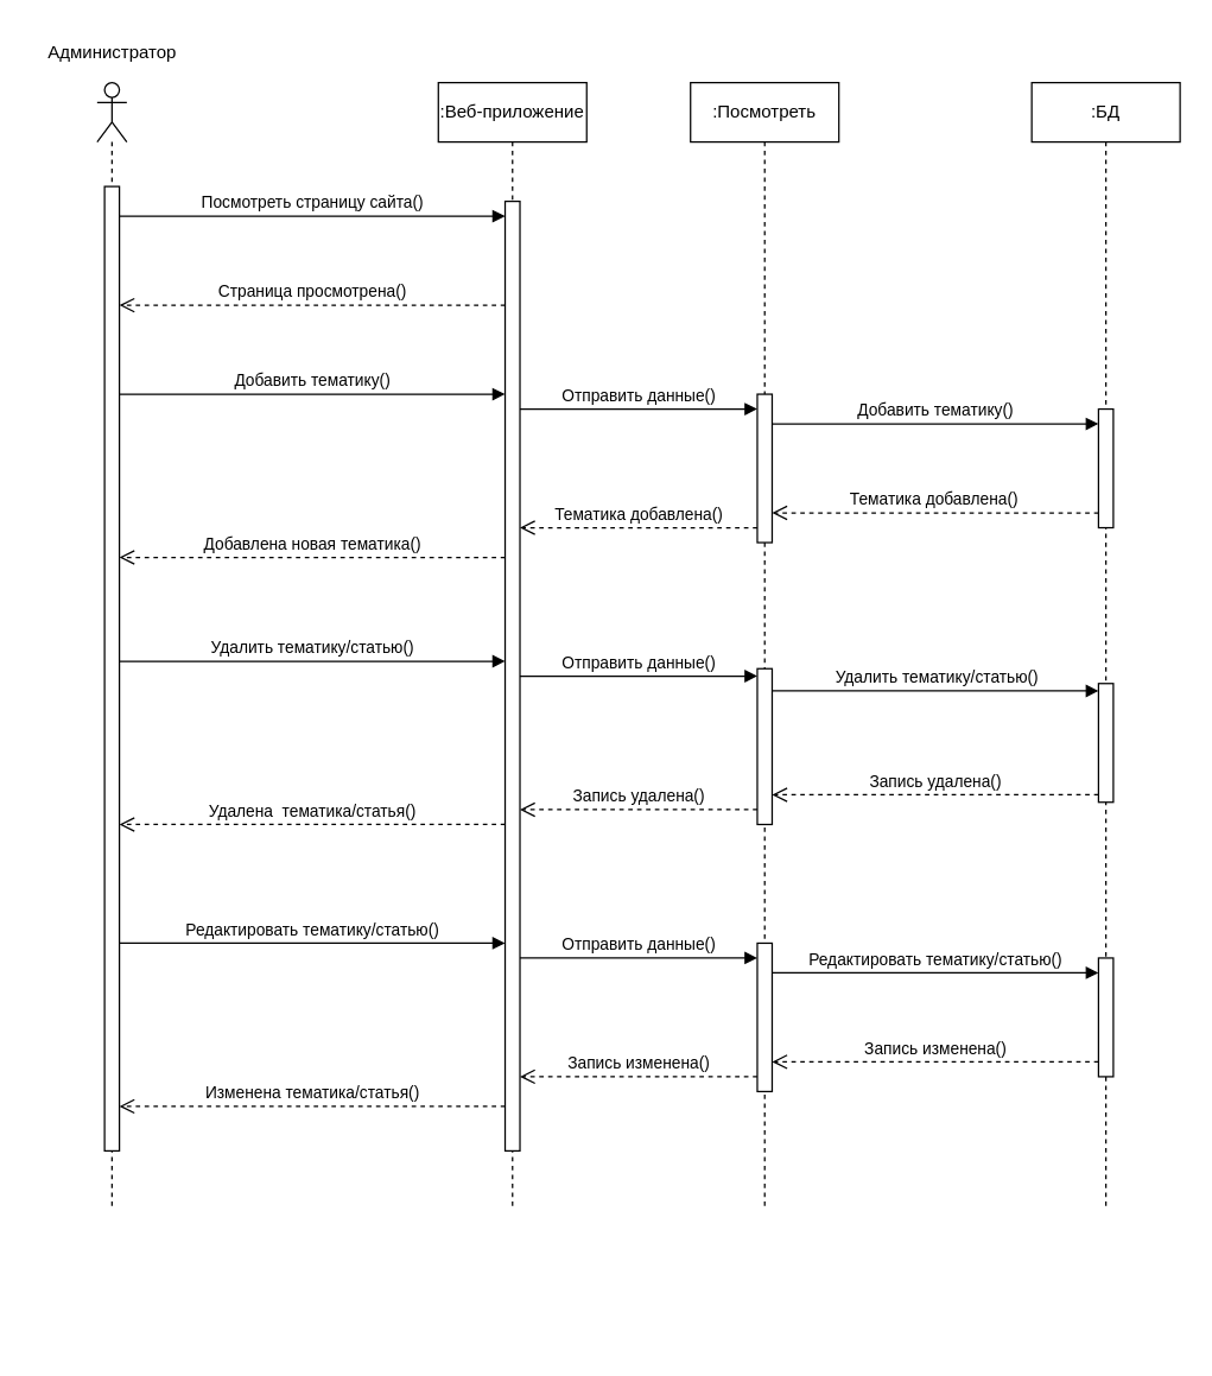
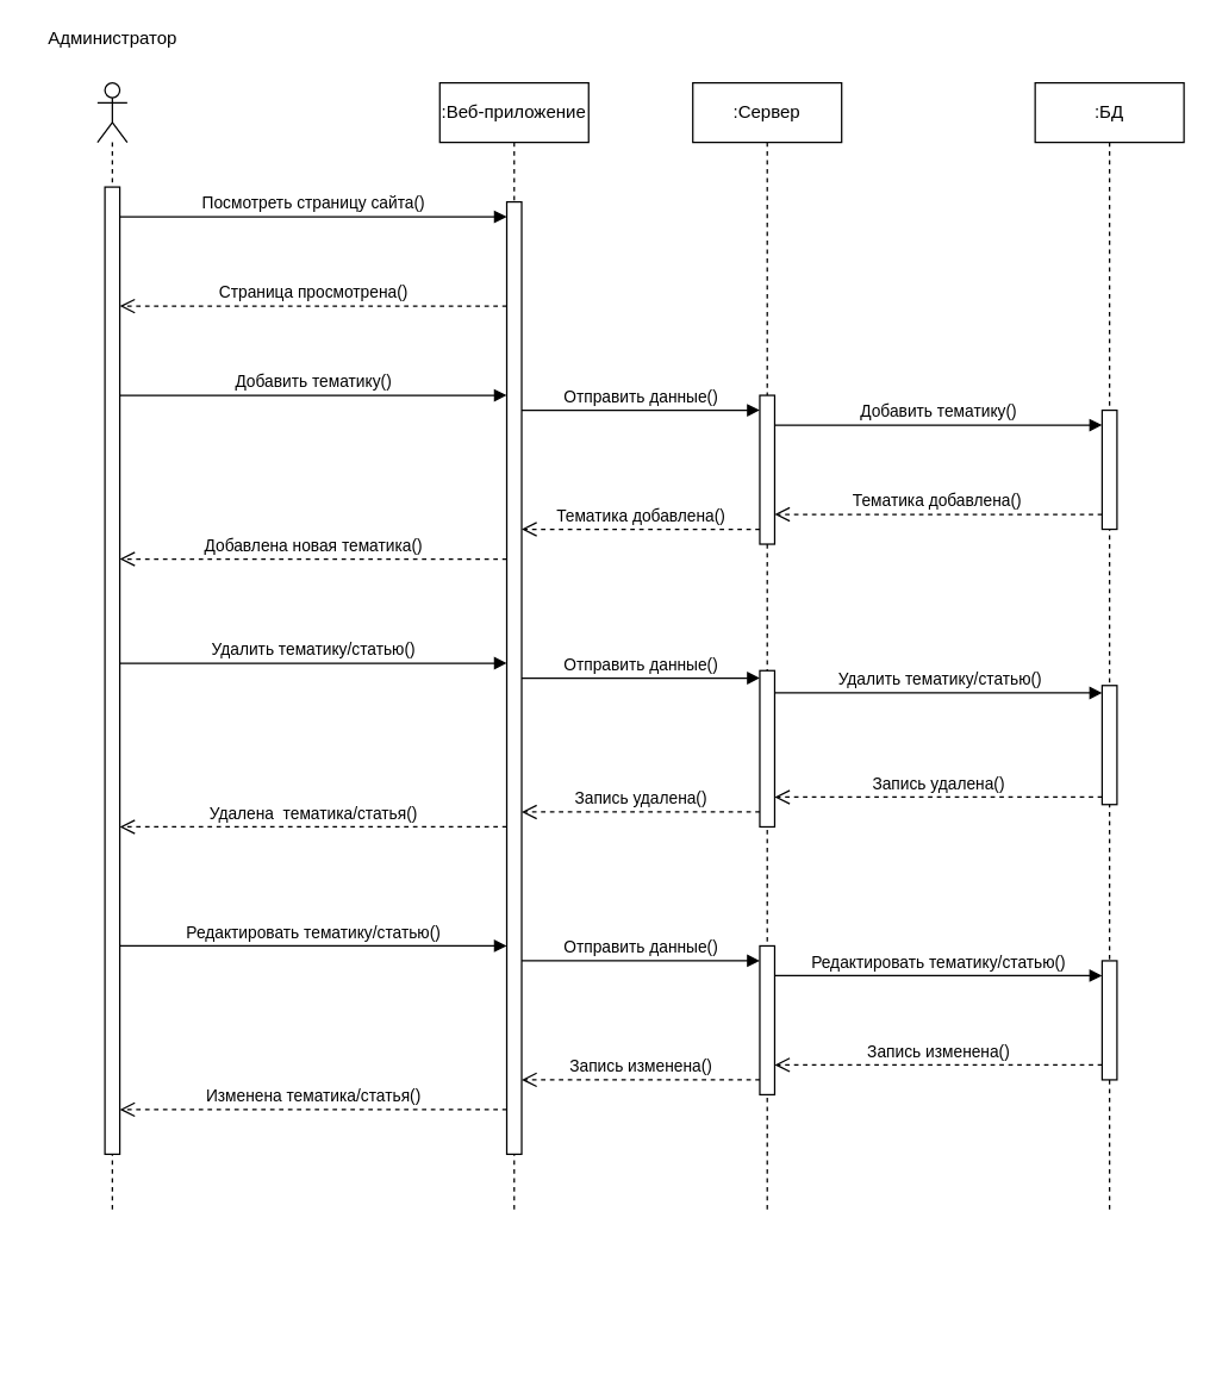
  <mxCell id="0" />
  <mxCell id="1" parent="0" />
  <mxCell id="2" value="" style="shape=umlLifeline;perimeter=lifelinePerimeter;whiteSpace=wrap;html=1;container=1;dropTarget=0;collapsible=0;recursiveResize=0;outlineConnect=0;portConstraint=eastwest;newEdgeStyle={&quot;edgeStyle&quot;:&quot;elbowEdgeStyle&quot;,&quot;elbow&quot;:&quot;vertical&quot;,&quot;curved&quot;:0,&quot;rounded&quot;:0};participant=umlActor;size=40;" parent="1" vertex="1"><mxGeometry x="65" y="55" width="20" height="760" as="geometry" /></mxCell>
  <mxCell id="3" value="" style="html=1;points=[];perimeter=orthogonalPerimeter;outlineConnect=0;targetShapes=umlLifeline;portConstraint=eastwest;newEdgeStyle={&quot;edgeStyle&quot;:&quot;elbowEdgeStyle&quot;,&quot;elbow&quot;:&quot;vertical&quot;,&quot;curved&quot;:0,&quot;rounded&quot;:0};" parent="2" vertex="1"><mxGeometry x="5" y="70" width="10" height="650" as="geometry" /></mxCell>
- <mxCell id="4" value="Администратор" style="text;html=1;align=center;verticalAlign=middle;resizable=0;points=[];autosize=1;strokeColor=none;fillColor=none;" parent="1" vertex="1"><mxGeometry x="20" y="20" width="110" height="30" as="geometry" /></mxCell>
+ <mxCell id="4" value="Администратор" style="text;html=1;align=center;verticalAlign=middle;resizable=0;points=[];autosize=1;strokeColor=none;fillColor=none;" parent="1" vertex="1"><mxGeometry x="20" y="10" width="110" height="30" as="geometry" /></mxCell>
  <mxCell id="5" value=":Веб-приложение" style="shape=umlLifeline;perimeter=lifelinePerimeter;whiteSpace=wrap;html=1;container=1;dropTarget=0;collapsible=0;recursiveResize=0;outlineConnect=0;portConstraint=eastwest;newEdgeStyle={&quot;edgeStyle&quot;:&quot;elbowEdgeStyle&quot;,&quot;elbow&quot;:&quot;vertical&quot;,&quot;curved&quot;:0,&quot;rounded&quot;:0};" parent="1" vertex="1"><mxGeometry x="295" y="55" width="100" height="760" as="geometry" /></mxCell>
  <mxCell id="6" value="" style="html=1;points=[];perimeter=orthogonalPerimeter;outlineConnect=0;targetShapes=umlLifeline;portConstraint=eastwest;newEdgeStyle={&quot;edgeStyle&quot;:&quot;elbowEdgeStyle&quot;,&quot;elbow&quot;:&quot;vertical&quot;,&quot;curved&quot;:0,&quot;rounded&quot;:0};" parent="5" vertex="1"><mxGeometry x="45" y="80" width="10" height="640" as="geometry" /></mxCell>
- <mxCell id="7" value=":Посмотреть" style="shape=umlLifeline;perimeter=lifelinePerimeter;whiteSpace=wrap;html=1;container=1;dropTarget=0;collapsible=0;recursiveResize=0;outlineConnect=0;portConstraint=eastwest;newEdgeStyle={&quot;edgeStyle&quot;:&quot;elbowEdgeStyle&quot;,&quot;elbow&quot;:&quot;vertical&quot;,&quot;curved&quot;:0,&quot;rounded&quot;:0};" parent="1" vertex="1"><mxGeometry x="465" y="55" width="100" height="760" as="geometry" /></mxCell>
+ <mxCell id="7" value=":Сервер" style="shape=umlLifeline;perimeter=lifelinePerimeter;whiteSpace=wrap;html=1;container=1;dropTarget=0;collapsible=0;recursiveResize=0;outlineConnect=0;portConstraint=eastwest;newEdgeStyle={&quot;edgeStyle&quot;:&quot;elbowEdgeStyle&quot;,&quot;elbow&quot;:&quot;vertical&quot;,&quot;curved&quot;:0,&quot;rounded&quot;:0};" parent="1" vertex="1"><mxGeometry x="465" y="55" width="100" height="760" as="geometry" /></mxCell>
  <mxCell id="8" value="" style="html=1;points=[];perimeter=orthogonalPerimeter;outlineConnect=0;targetShapes=umlLifeline;portConstraint=eastwest;newEdgeStyle={&quot;edgeStyle&quot;:&quot;elbowEdgeStyle&quot;,&quot;elbow&quot;:&quot;vertical&quot;,&quot;curved&quot;:0,&quot;rounded&quot;:0};" parent="7" vertex="1"><mxGeometry x="45" y="210" width="10" height="100" as="geometry" /></mxCell>
  <mxCell id="9" value="" style="html=1;points=[];perimeter=orthogonalPerimeter;outlineConnect=0;targetShapes=umlLifeline;portConstraint=eastwest;newEdgeStyle={&quot;edgeStyle&quot;:&quot;elbowEdgeStyle&quot;,&quot;elbow&quot;:&quot;vertical&quot;,&quot;curved&quot;:0,&quot;rounded&quot;:0};" parent="7" vertex="1"><mxGeometry x="45" y="395" width="10" height="105" as="geometry" /></mxCell>
  <mxCell id="10" value="" style="html=1;points=[];perimeter=orthogonalPerimeter;outlineConnect=0;targetShapes=umlLifeline;portConstraint=eastwest;newEdgeStyle={&quot;edgeStyle&quot;:&quot;elbowEdgeStyle&quot;,&quot;elbow&quot;:&quot;vertical&quot;,&quot;curved&quot;:0,&quot;rounded&quot;:0};" parent="7" vertex="1"><mxGeometry x="45" y="580" width="10" height="100" as="geometry" /></mxCell>
  <mxCell id="11" value=":БД" style="shape=umlLifeline;perimeter=lifelinePerimeter;whiteSpace=wrap;html=1;container=1;dropTarget=0;collapsible=0;recursiveResize=0;outlineConnect=0;portConstraint=eastwest;newEdgeStyle={&quot;edgeStyle&quot;:&quot;elbowEdgeStyle&quot;,&quot;elbow&quot;:&quot;vertical&quot;,&quot;curved&quot;:0,&quot;rounded&quot;:0};" parent="1" vertex="1"><mxGeometry x="695" y="55" width="100" height="760" as="geometry" /></mxCell>
  <mxCell id="12" value="" style="html=1;points=[];perimeter=orthogonalPerimeter;outlineConnect=0;targetShapes=umlLifeline;portConstraint=eastwest;newEdgeStyle={&quot;edgeStyle&quot;:&quot;elbowEdgeStyle&quot;,&quot;elbow&quot;:&quot;vertical&quot;,&quot;curved&quot;:0,&quot;rounded&quot;:0};" parent="11" vertex="1"><mxGeometry x="45" y="220" width="10" height="80" as="geometry" /></mxCell>
  <mxCell id="13" value="" style="html=1;points=[];perimeter=orthogonalPerimeter;outlineConnect=0;targetShapes=umlLifeline;portConstraint=eastwest;newEdgeStyle={&quot;edgeStyle&quot;:&quot;elbowEdgeStyle&quot;,&quot;elbow&quot;:&quot;vertical&quot;,&quot;curved&quot;:0,&quot;rounded&quot;:0};" parent="11" vertex="1"><mxGeometry x="45" y="405" width="10" height="80" as="geometry" /></mxCell>
  <mxCell id="14" value="" style="html=1;points=[];perimeter=orthogonalPerimeter;outlineConnect=0;targetShapes=umlLifeline;portConstraint=eastwest;newEdgeStyle={&quot;edgeStyle&quot;:&quot;elbowEdgeStyle&quot;,&quot;elbow&quot;:&quot;vertical&quot;,&quot;curved&quot;:0,&quot;rounded&quot;:0};" parent="11" vertex="1"><mxGeometry x="45" y="590" width="10" height="80" as="geometry" /></mxCell>
  <mxCell id="15" value="Посмотреть страницу сайта()" style="html=1;verticalAlign=bottom;endArrow=block;edgeStyle=elbowEdgeStyle;elbow=vertical;curved=0;rounded=0;" parent="1" source="3" target="6" edge="1"><mxGeometry relative="1" as="geometry"><mxPoint x="174" y="135" as="sourcePoint" /><Array as="points"><mxPoint x="115" y="145" /></Array></mxGeometry></mxCell>
  <mxCell id="16" value="Страница просмотрена()" style="html=1;verticalAlign=bottom;endArrow=open;dashed=1;endSize=8;edgeStyle=elbowEdgeStyle;elbow=vertical;curved=0;rounded=0;" parent="1" source="6" target="3" edge="1"><mxGeometry relative="1" as="geometry"><mxPoint x="174" y="210" as="targetPoint" /><Array as="points"><mxPoint x="115" y="205" /></Array></mxGeometry></mxCell>
  <mxCell id="17" value="Добавить тематику()" style="html=1;verticalAlign=bottom;endArrow=block;edgeStyle=elbowEdgeStyle;elbow=vertical;curved=0;rounded=0;" parent="1" source="3" edge="1"><mxGeometry relative="1" as="geometry"><mxPoint x="174" y="255" as="sourcePoint" /><mxPoint x="340" y="265" as="targetPoint" /><Array as="points"><mxPoint x="115" y="265" /></Array><mxPoint as="offset" /></mxGeometry></mxCell>
  <mxCell id="18" value="Добавлена новая тематика()" style="html=1;verticalAlign=bottom;endArrow=open;dashed=1;endSize=8;edgeStyle=elbowEdgeStyle;elbow=vertical;curved=0;rounded=0;" parent="1" target="3" edge="1"><mxGeometry relative="1" as="geometry"><mxPoint x="174" y="330" as="targetPoint" /><mxPoint x="340" y="375" as="sourcePoint" /><Array as="points"><mxPoint x="165" y="375" /><mxPoint x="255" y="345" /><mxPoint x="115" y="325" /></Array></mxGeometry></mxCell>
  <mxCell id="19" value="Отправить данные()" style="html=1;verticalAlign=bottom;endArrow=block;edgeStyle=elbowEdgeStyle;elbow=vertical;curved=0;rounded=0;" parent="1" target="8" edge="1"><mxGeometry relative="1" as="geometry"><mxPoint x="350" y="275" as="sourcePoint" /><Array as="points"><mxPoint x="355" y="275" /></Array></mxGeometry></mxCell>
  <mxCell id="20" value="Тематика добавлена()" style="html=1;verticalAlign=bottom;endArrow=open;dashed=1;endSize=8;edgeStyle=elbowEdgeStyle;elbow=vertical;curved=0;rounded=0;" parent="1" source="8" edge="1"><mxGeometry relative="1" as="geometry"><mxPoint x="350" y="355" as="targetPoint" /><Array as="points"><mxPoint x="445" y="355" /><mxPoint x="345" y="335" /></Array></mxGeometry></mxCell>
  <mxCell id="21" value="Добавить тематику()" style="html=1;verticalAlign=bottom;endArrow=block;edgeStyle=elbowEdgeStyle;elbow=vertical;curved=0;rounded=0;" parent="1" source="8" target="12" edge="1"><mxGeometry relative="1" as="geometry"><mxPoint x="580" y="275" as="sourcePoint" /><Array as="points"><mxPoint x="555" y="285" /><mxPoint x="525" y="275" /></Array></mxGeometry></mxCell>
  <mxCell id="22" value="Тематика добавлена()" style="html=1;verticalAlign=bottom;endArrow=open;dashed=1;endSize=8;edgeStyle=elbowEdgeStyle;elbow=vertical;curved=0;rounded=0;" parent="1" source="12" target="8" edge="1"><mxGeometry x="0.005" relative="1" as="geometry"><mxPoint x="660" y="350" as="targetPoint" /><Array as="points"><mxPoint x="575" y="345" /></Array><mxPoint as="offset" /></mxGeometry></mxCell>
  <mxCell id="23" value="Удалить тематику/статью()" style="html=1;verticalAlign=bottom;endArrow=block;edgeStyle=elbowEdgeStyle;elbow=vertical;curved=0;rounded=0;" parent="1" source="3" edge="1"><mxGeometry relative="1" as="geometry"><mxPoint x="270" y="435" as="sourcePoint" /><mxPoint x="340" y="445" as="targetPoint" /><Array as="points"><mxPoint x="135" y="445" /></Array></mxGeometry></mxCell>
  <mxCell id="24" value="Удалена&amp;nbsp; тематика/статья()" style="html=1;verticalAlign=bottom;endArrow=open;dashed=1;endSize=8;edgeStyle=elbowEdgeStyle;elbow=vertical;curved=0;rounded=0;" parent="1" target="3" edge="1"><mxGeometry relative="1" as="geometry"><mxPoint x="270" y="510" as="targetPoint" /><mxPoint x="340" y="555" as="sourcePoint" /><Array as="points"><mxPoint x="265" y="555" /><mxPoint x="295" y="525" /><mxPoint x="155" y="505" /></Array></mxGeometry></mxCell>
  <mxCell id="25" value="Отправить данные()" style="html=1;verticalAlign=bottom;endArrow=block;edgeStyle=elbowEdgeStyle;elbow=vertical;curved=0;rounded=0;" parent="1" target="9" edge="1"><mxGeometry relative="1" as="geometry"><mxPoint x="350" y="455" as="sourcePoint" /><Array as="points"><mxPoint x="385" y="455" /></Array></mxGeometry></mxCell>
  <mxCell id="26" value="Запись удалена()" style="html=1;verticalAlign=bottom;endArrow=open;dashed=1;endSize=8;edgeStyle=elbowEdgeStyle;elbow=vertical;curved=0;rounded=0;" parent="1" source="9" edge="1"><mxGeometry relative="1" as="geometry"><mxPoint x="350" y="545" as="targetPoint" /><Array as="points"><mxPoint x="405" y="545" /><mxPoint x="385" y="525" /></Array></mxGeometry></mxCell>
  <mxCell id="27" value="Удалить&amp;nbsp;тематику/статью()" style="html=1;verticalAlign=bottom;endArrow=block;edgeStyle=elbowEdgeStyle;elbow=vertical;curved=0;rounded=0;" parent="1" source="9" target="13" edge="1"><mxGeometry x="0.005" relative="1" as="geometry"><mxPoint x="670" y="460" as="sourcePoint" /><Array as="points"><mxPoint x="565" y="465" /></Array><mxPoint as="offset" /></mxGeometry></mxCell>
  <mxCell id="28" value="Запись удалена()" style="html=1;verticalAlign=bottom;endArrow=open;dashed=1;endSize=8;edgeStyle=elbowEdgeStyle;elbow=vertical;curved=0;rounded=0;" parent="1" source="13" target="9" edge="1"><mxGeometry relative="1" as="geometry"><mxPoint x="670" y="535" as="targetPoint" /><Array as="points"><mxPoint x="585" y="535" /></Array></mxGeometry></mxCell>
  <mxCell id="29" value="Редактировать тематику/статью()" style="html=1;verticalAlign=bottom;endArrow=block;edgeStyle=elbowEdgeStyle;elbow=vertical;curved=0;rounded=0;" parent="1" source="3" target="6" edge="1"><mxGeometry width="80" relative="1" as="geometry"><mxPoint x="195" y="795" as="sourcePoint" /><mxPoint x="275" y="795" as="targetPoint" /><Array as="points"><mxPoint x="245" y="635" /><mxPoint x="265" y="775" /></Array></mxGeometry></mxCell>
  <mxCell id="30" value="Отправить данные()" style="html=1;verticalAlign=bottom;endArrow=block;edgeStyle=elbowEdgeStyle;elbow=vertical;curved=0;rounded=0;" parent="1" source="6" target="10" edge="1"><mxGeometry relative="1" as="geometry"><mxPoint x="440" y="795" as="sourcePoint" /><Array as="points"><mxPoint x="435" y="645" /><mxPoint x="385" y="805" /></Array></mxGeometry></mxCell>
  <mxCell id="31" value="Запись изменена()" style="html=1;verticalAlign=bottom;endArrow=open;dashed=1;endSize=8;edgeStyle=elbowEdgeStyle;elbow=vertical;curved=0;rounded=0;" parent="1" source="10" target="6" edge="1"><mxGeometry relative="1" as="geometry"><mxPoint x="440" y="870" as="targetPoint" /><Array as="points"><mxPoint x="425" y="725" /><mxPoint x="485" y="885" /><mxPoint x="445" y="875" /><mxPoint x="385" y="865" /></Array></mxGeometry></mxCell>
  <mxCell id="32" value="Редактировать тематику/статью()" style="html=1;verticalAlign=bottom;endArrow=block;edgeStyle=elbowEdgeStyle;elbow=vertical;curved=0;rounded=0;" parent="1" source="10" target="14" edge="1"><mxGeometry relative="1" as="geometry"><mxPoint x="670" y="805" as="sourcePoint" /><Array as="points"><mxPoint x="665" y="655" /><mxPoint x="535" y="815" /></Array></mxGeometry></mxCell>
  <mxCell id="33" value="Запись изменена()" style="html=1;verticalAlign=bottom;endArrow=open;dashed=1;endSize=8;edgeStyle=elbowEdgeStyle;elbow=vertical;curved=0;rounded=0;" parent="1" source="14" target="10" edge="1"><mxGeometry relative="1" as="geometry"><mxPoint x="670" y="880" as="targetPoint" /><Array as="points"><mxPoint x="655" y="715" /><mxPoint x="555" y="875" /></Array></mxGeometry></mxCell>
  <mxCell id="34" value="Изменена тематика/статья()" style="html=1;verticalAlign=bottom;endArrow=open;dashed=1;endSize=8;edgeStyle=elbowEdgeStyle;elbow=vertical;curved=0;rounded=0;" parent="1" source="6" target="3" edge="1"><mxGeometry relative="1" as="geometry"><mxPoint x="255" y="915" as="sourcePoint" /><mxPoint x="175" y="915" as="targetPoint" /><Array as="points"><mxPoint x="235" y="745" /><mxPoint x="285" y="905" /></Array></mxGeometry></mxCell>
